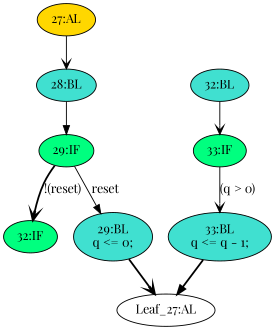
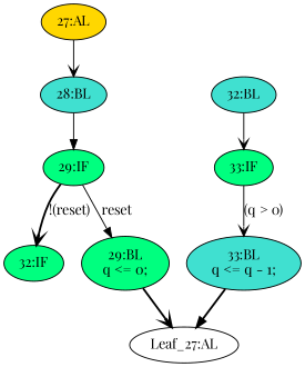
  strict digraph {
    fontname="Playfair Display"
    node [fillcolor=turquoise fontname="Playfair Display" statements="[]" style=filled typ=Block]
    edge [arrowhead=vee cond="[]" fontname="Playfair Display" lineno=None style=solid]
    n1 [ast="<pyverilog.vparser.ast.Block object at 0x7f8b2cdb4190>" label="33:BL\nq <= q - 1;" statements="[<pyverilog.vparser.ast.NonblockingSubstitution object at 0x7f8b2cd8bc50>]"]
    n2 [def_var="['q']" label="Leaf_27:AL" fillcolor="" statements="" style="" typ=""]
    n3 [ast="<pyverilog.vparser.ast.IfStatement object at 0x7f8b2cdb41d0>" fillcolor=springgreen label="29:IF" typ=IfStatement]
    n4 [ast="<pyverilog.vparser.ast.IfStatement object at 0x7f8b2cdb4250>" fillcolor=springgreen label="32:IF" typ=IfStatement]
-   n5 [ast="<pyverilog.vparser.ast.Block object at 0x7f8b2cdb4450>" label="29:BL\nq <= 0;" statements="[<pyverilog.vparser.ast.NonblockingSubstitution object at 0x7f8b2cdb4490>]"]
+   n5 [ast="<pyverilog.vparser.ast.Block object at 0x7f8b2cdb4450>" fillcolor=springgreen label="29:BL\nq <= 0;" statements="[<pyverilog.vparser.ast.NonblockingSubstitution object at 0x7f8b2cdb4490>]"]
    n6 [ast="<pyverilog.vparser.ast.Block object at 0x7f8b2cdb42d0>" label="32:BL"]
    n7 [ast="<pyverilog.vparser.ast.IfStatement object at 0x7f8b2cdb4310>" fillcolor=springgreen label="33:IF" typ=IfStatement]
    n8 [ast="<pyverilog.vparser.ast.Always object at 0x7f8b2cdb4610>" clk_sens=True fillcolor=gold label="27:AL" sens="['clk']" typ=Always use_var="['reset', 'q', 'slowena']"]
    n9 [ast="<pyverilog.vparser.ast.Block object at 0x7f8b2cdb4710>" label="28:BL"]
    n1 -> n2 [arrowhead=normal style=bold]
    n3 -> n4 [cond="['reset']" label="!(reset)" lineno=29 style=bold]
    n3 -> n5 [arrowhead=normal cond="['reset']" label=reset lineno=29]
    n5 -> n2 [style=bold]
    n6 -> n7
    n7 -> n1 [cond="['q']" label="(q > 0)" lineno=33]
    n8 -> n9
    n9 -> n3 [arrowhead=normal]
  }
